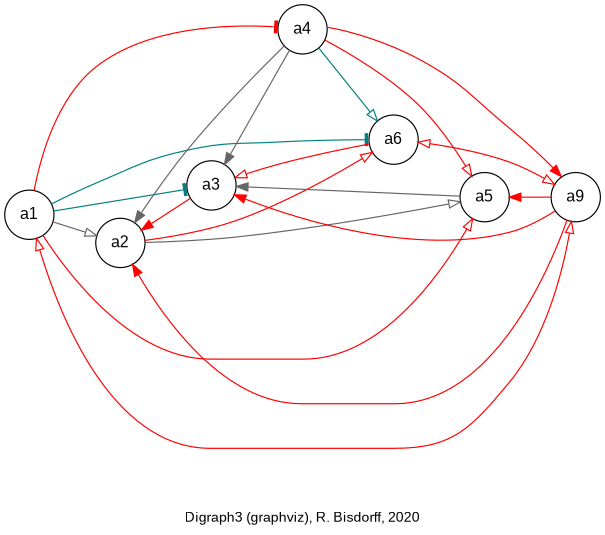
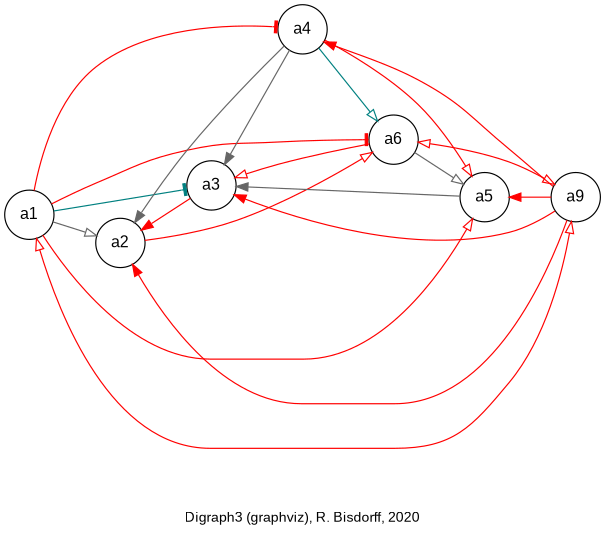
  digraph {
    fontname="Liberation Sans"
    fontsize=12
    label="\nDigraph3 (graphviz), R. Bisdorff, 2020"
    rankdir=LR
    node [fontname="Liberation Sans" shape=circle]
    edge [color=red dir=forward fontname="Liberation Sans"]
    n1 [label=a1]
    n2 [label=a2]
    n3 [label=a3]
    n4 [label=a4]
    n5 [label=a5]
    n6 [label=a6]
    n7 [label=a9]
    n1 -> n2 [arrowhead=onormal color=gray40]
    n1 -> n3 [arrowhead=tee color=teal]
    n1 -> n4 [arrowhead=tee]
    n1 -> n5 [arrowhead=onormal]
-   n1 -> n6 [arrowhead=tee color=teal]
+   n1 -> n6 [arrowhead=tee]
    n1 -> n7 [arrowhead=empty arrowtail=empty dir=both]
    n2 -> n3 [dir=back]
    n2 -> n4 [color=gray40 dir=back]
-   n2 -> n5 [arrowhead=onormal color=gray40]
+   n6 -> n5 [arrowhead=onormal color=gray40]
    n2 -> n6 [arrowhead=onormal]
    n2 -> n7 [dir=back]
    n3 -> n4 [color=gray40 dir=back]
    n3 -> n5 [color=gray40 dir=back]
    n3 -> n6 [arrowtail=empty dir=back]
    n3 -> n7 [dir=back]
    n4 -> n5 [arrowhead=onormal]
    n4 -> n6 [arrowhead=onormal color=teal]
-   n7 -> n4 [dir=back]
+   n4 -> n7 [dir=back]
    n5 -> n7 [dir=back]
    n6 -> n7 [arrowhead=empty arrowtail=empty dir=both]
  }
